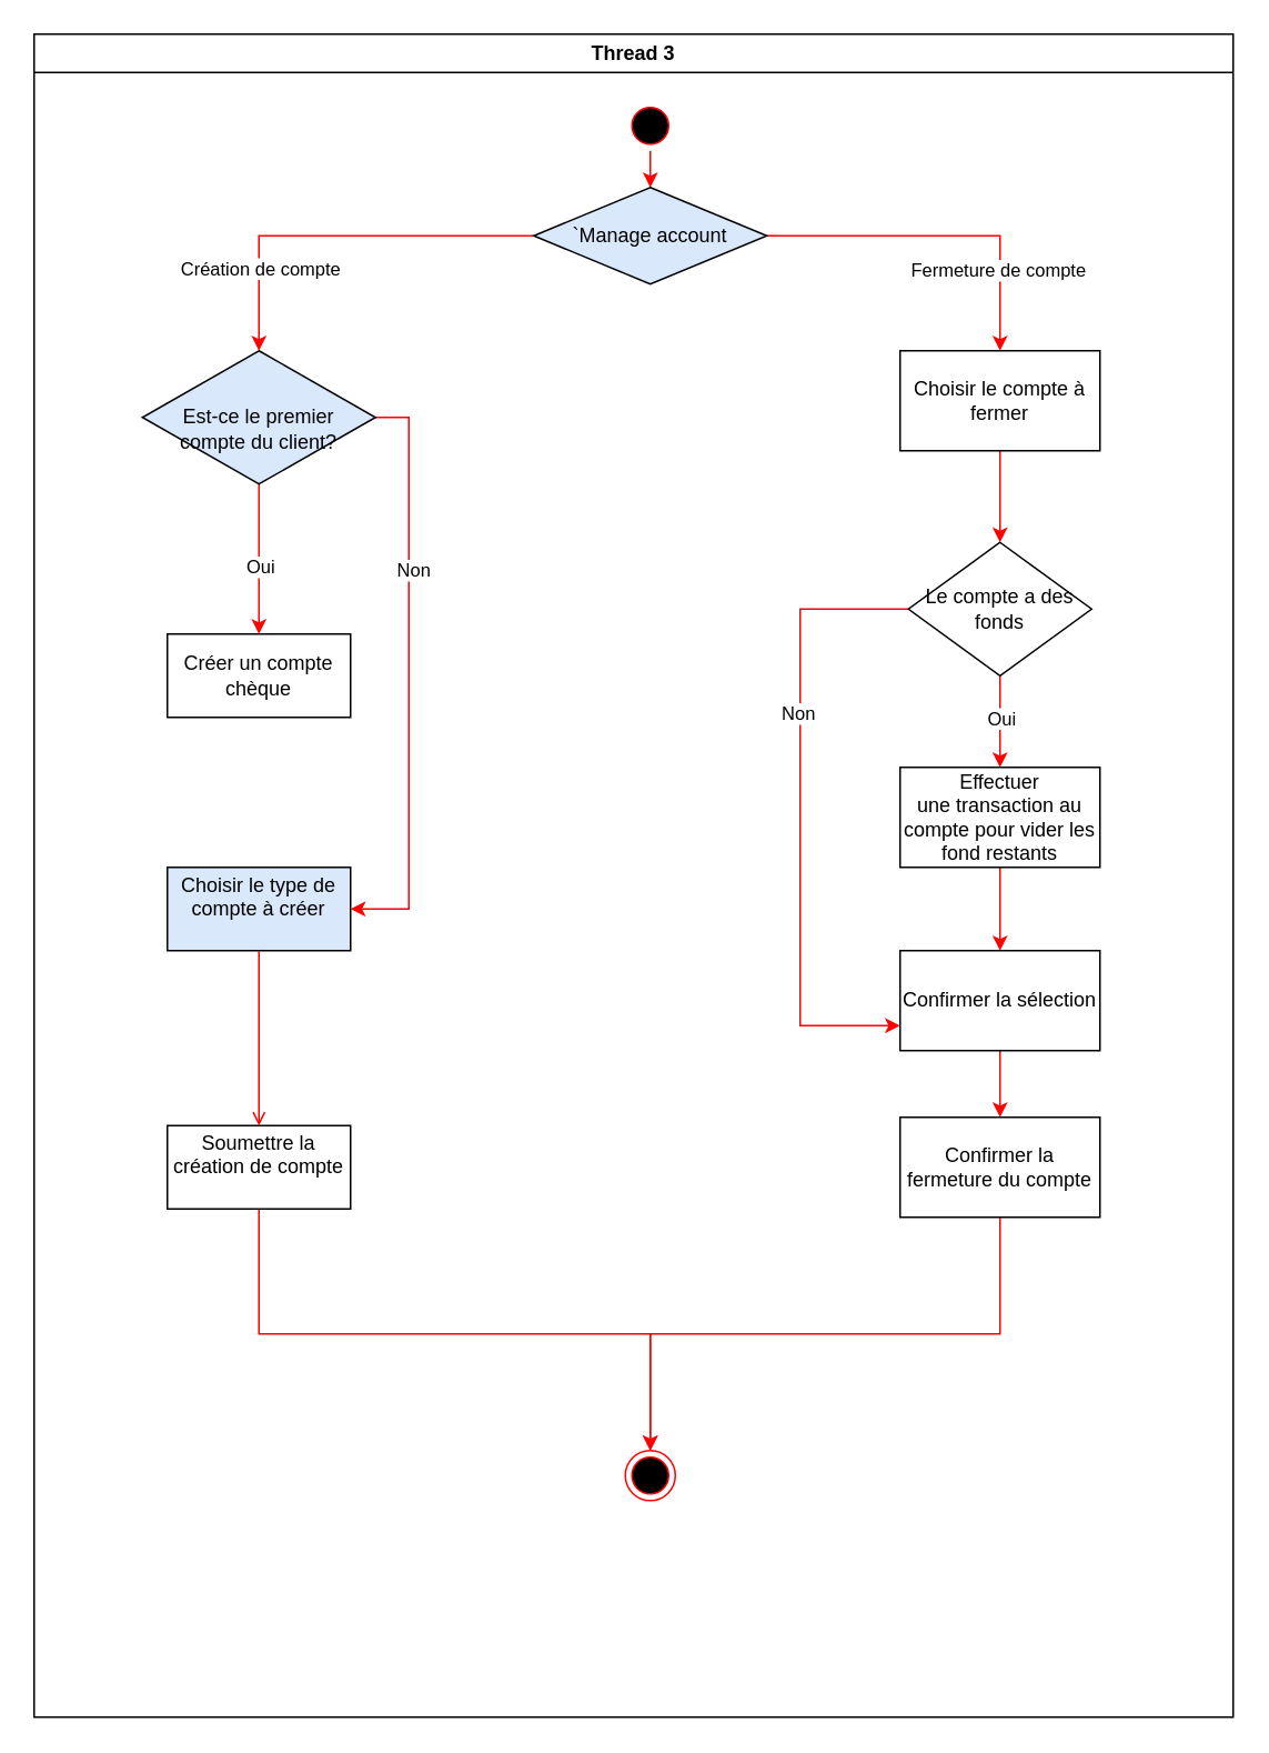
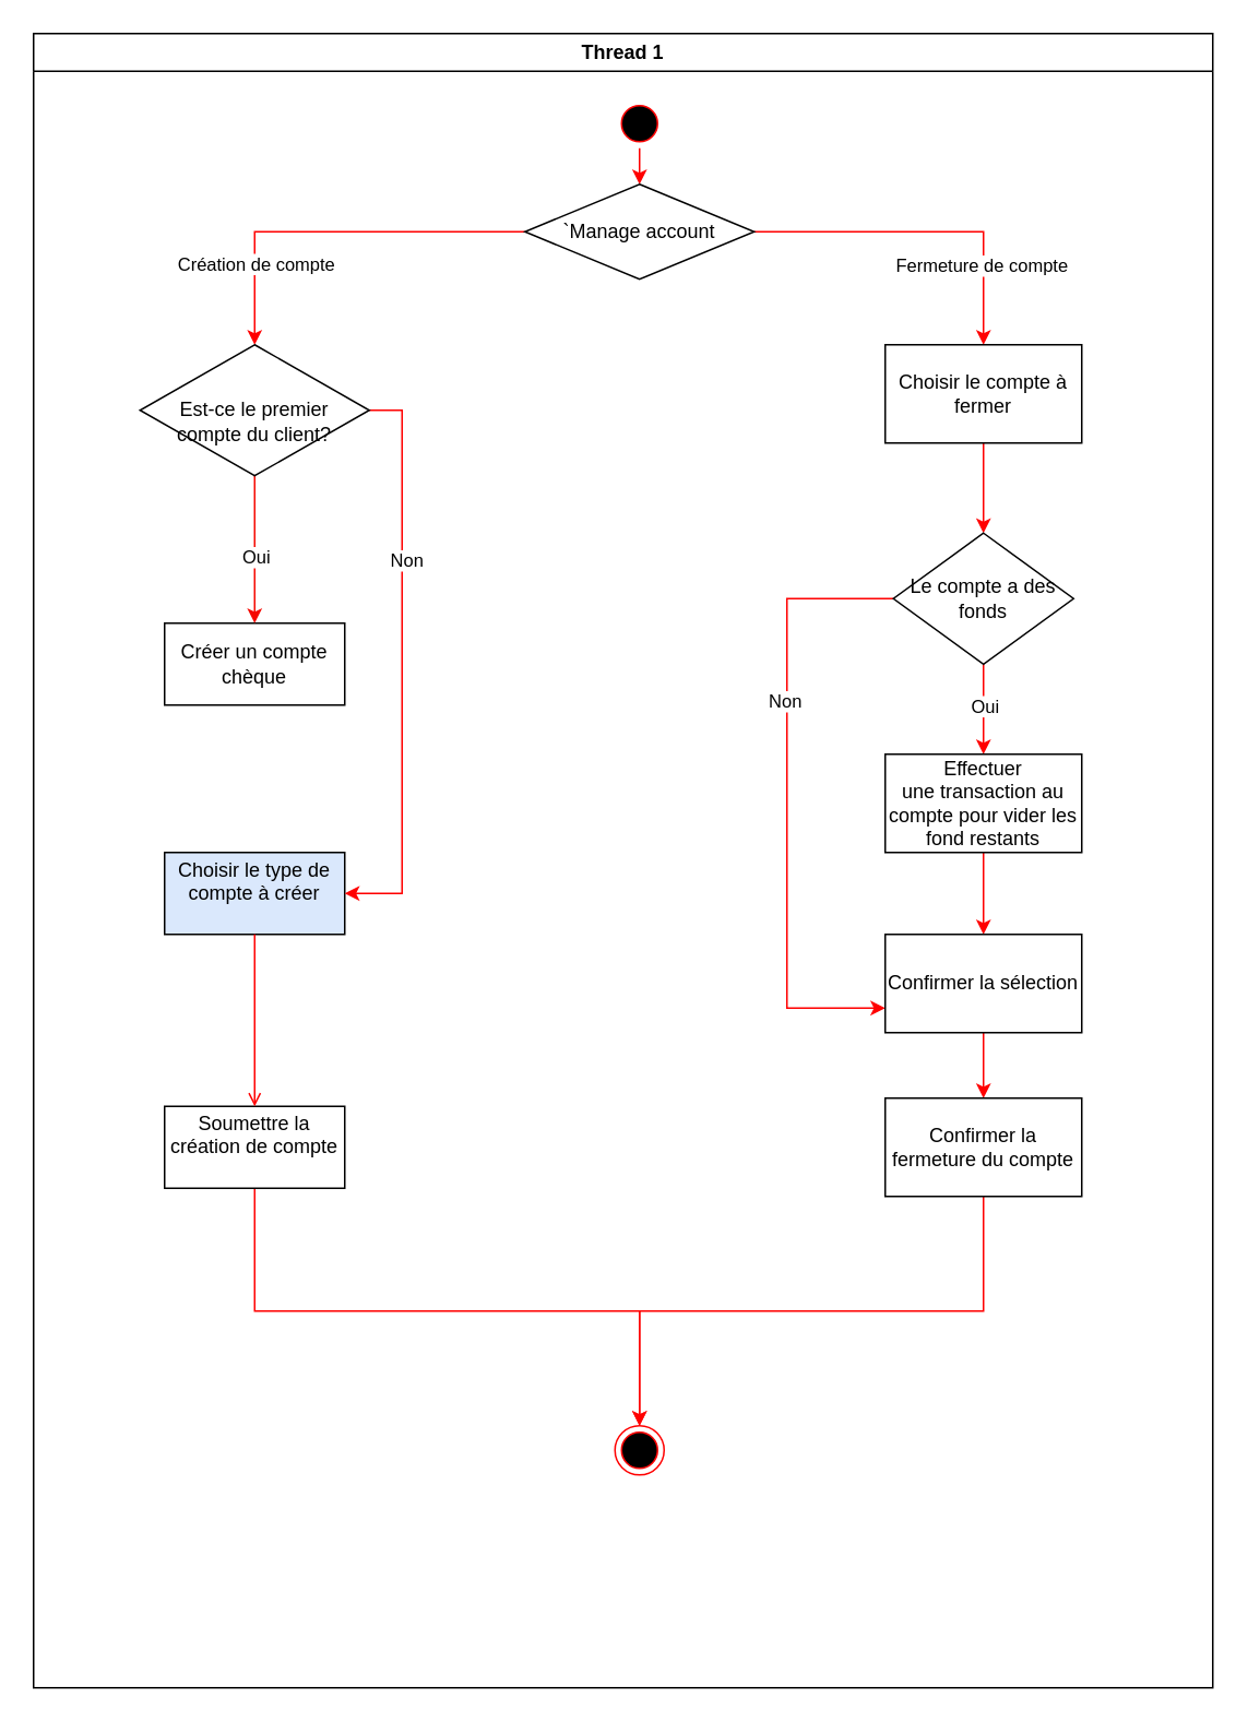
  <mxCell id="0" />
  <mxCell id="1" parent="0" />
- <mxCell id="2" value="Thread 3" style="swimlane;whiteSpace=wrap" parent="1" vertex="1"><mxGeometry x="20" y="20" width="720" height="1010" as="geometry" /></mxCell>
+ <mxCell id="2" value="Thread 1" style="swimlane;whiteSpace=wrap" parent="1" vertex="1"><mxGeometry x="20" y="20" width="720" height="1010" as="geometry" /></mxCell>
  <mxCell id="3" style="edgeStyle=orthogonalEdgeStyle;rounded=0;orthogonalLoop=1;jettySize=auto;html=1;exitX=0.5;exitY=1;exitDx=0;exitDy=0;entryX=0.5;entryY=0;entryDx=0;entryDy=0;strokeColor=#FF0000;" parent="2" source="4" target="15" edge="1"><mxGeometry relative="1" as="geometry" /></mxCell>
  <mxCell id="4" value="" style="ellipse;shape=startState;fillColor=#000000;strokeColor=#ff0000;" parent="2" vertex="1"><mxGeometry x="355" y="40" width="30" height="30" as="geometry" /></mxCell>
  <mxCell id="5" value="Créer un compte chèque" style="whiteSpace=wrap;" parent="2" vertex="1"><mxGeometry x="80" y="360" width="110" height="50" as="geometry" /></mxCell>
  <mxCell id="6" value="Choisir le type de compte à créer&#10;" style="whiteSpace=wrap;fillColor=#dae8fc;" parent="2" vertex="1"><mxGeometry x="80" y="500" width="110" height="50" as="geometry" /></mxCell>
  <mxCell id="7" style="edgeStyle=orthogonalEdgeStyle;rounded=0;orthogonalLoop=1;jettySize=auto;html=1;exitX=0.5;exitY=1;exitDx=0;exitDy=0;entryX=0.5;entryY=0;entryDx=0;entryDy=0;strokeColor=#FF0000;" edge="1" parent="2" source="8" target="10"><mxGeometry relative="1" as="geometry"><Array as="points"><mxPoint x="135" y="780" /><mxPoint x="370" y="780" /></Array></mxGeometry></mxCell>
  <mxCell id="8" value="Soumettre la création de compte&#10;" style="whiteSpace=wrap;" parent="2" vertex="1"><mxGeometry x="80" y="655" width="110" height="50" as="geometry" /></mxCell>
  <mxCell id="9" value="" style="endArrow=open;strokeColor=#FF0000;endFill=1;rounded=0" parent="2" source="6" target="8" edge="1"><mxGeometry relative="1" as="geometry" /></mxCell>
  <mxCell id="10" value="" style="ellipse;shape=endState;fillColor=#000000;strokeColor=#ff0000" parent="2" vertex="1"><mxGeometry x="355" y="850" width="30" height="30" as="geometry" /></mxCell>
  <mxCell id="11" style="edgeStyle=orthogonalEdgeStyle;rounded=0;orthogonalLoop=1;jettySize=auto;html=1;exitX=0;exitY=0.5;exitDx=0;exitDy=0;strokeColor=#FF0000;entryX=0.5;entryY=0;entryDx=0;entryDy=0;" parent="2" source="15" target="20" edge="1"><mxGeometry relative="1" as="geometry" /></mxCell>
  <mxCell id="12" value="Création de co&lt;span style=&quot;background-color: light-dark(#ffffff, var(--ge-dark-color, #121212)); color: light-dark(rgb(0, 0, 0), rgb(255, 255, 255));&quot;&gt;mpte&lt;/span&gt;" style="edgeLabel;html=1;align=center;verticalAlign=middle;resizable=0;points=[];" vertex="1" connectable="0" parent="11"><mxGeometry x="0.539" y="1" relative="1" as="geometry"><mxPoint x="-1" y="4" as="offset" /></mxGeometry></mxCell>
  <mxCell id="13" style="edgeStyle=orthogonalEdgeStyle;rounded=0;orthogonalLoop=1;jettySize=auto;html=1;exitX=1;exitY=0.5;exitDx=0;exitDy=0;strokeColor=#FF0000;" edge="1" parent="2" source="15" target="22"><mxGeometry relative="1" as="geometry" /></mxCell>
  <mxCell id="14" value="Fermeture de compte" style="edgeLabel;html=1;align=center;verticalAlign=middle;resizable=0;points=[];" vertex="1" connectable="0" parent="13"><mxGeometry x="0.531" y="-2" relative="1" as="geometry"><mxPoint as="offset" /></mxGeometry></mxCell>
- <mxCell id="15" value="`Manage account" style="rhombus;whiteSpace=wrap;html=1;fillColor=#dae8fc;" parent="2" vertex="1"><mxGeometry x="300" y="92" width="140" height="58" as="geometry" /></mxCell>
+ <mxCell id="15" value="`Manage account" style="rhombus;whiteSpace=wrap;html=1;" parent="2" vertex="1"><mxGeometry x="300" y="92" width="140" height="58" as="geometry" /></mxCell>
  <mxCell id="16" style="edgeStyle=orthogonalEdgeStyle;rounded=0;orthogonalLoop=1;jettySize=auto;html=1;exitX=0.5;exitY=1;exitDx=0;exitDy=0;entryX=0.5;entryY=0;entryDx=0;entryDy=0;fillColor=#f8cecc;strokeColor=light-dark(#f50800, #d7817e);gradientColor=#ea6b66;" edge="1" parent="2" source="20" target="5"><mxGeometry relative="1" as="geometry" /></mxCell>
  <mxCell id="17" value="Oui" style="edgeLabel;html=1;align=center;verticalAlign=middle;resizable=0;points=[];" vertex="1" connectable="0" parent="16"><mxGeometry x="0.08" relative="1" as="geometry"><mxPoint as="offset" /></mxGeometry></mxCell>
  <mxCell id="18" style="edgeStyle=orthogonalEdgeStyle;rounded=0;orthogonalLoop=1;jettySize=auto;html=1;exitX=1;exitY=0.5;exitDx=0;exitDy=0;entryX=1;entryY=0.5;entryDx=0;entryDy=0;fontColor=#FF0000;strokeColor=#FF0000;" edge="1" parent="2" source="20" target="6"><mxGeometry relative="1" as="geometry" /></mxCell>
  <mxCell id="19" value="Non" style="edgeLabel;html=1;align=center;verticalAlign=middle;resizable=0;points=[];" vertex="1" connectable="0" parent="18"><mxGeometry x="-0.522" y="2" relative="1" as="geometry"><mxPoint y="27" as="offset" /></mxGeometry></mxCell>
- <mxCell id="20" value="&lt;br&gt;Est-ce le premier compte du client?" style="rhombus;whiteSpace=wrap;html=1;spacing=7;fillColor=#dae8fc;" vertex="1" parent="2"><mxGeometry x="65" y="190" width="140" height="80" as="geometry" /></mxCell>
+ <mxCell id="20" value="&lt;br&gt;Est-ce le premier compte du client?" style="rhombus;whiteSpace=wrap;html=1;spacing=7;" vertex="1" parent="2"><mxGeometry x="65" y="190" width="140" height="80" as="geometry" /></mxCell>
  <mxCell id="21" style="edgeStyle=orthogonalEdgeStyle;rounded=0;orthogonalLoop=1;jettySize=auto;html=1;exitX=0.5;exitY=1;exitDx=0;exitDy=0;entryX=0.5;entryY=0;entryDx=0;entryDy=0;strokeColor=#FF0000;" edge="1" parent="2" source="22" target="28"><mxGeometry relative="1" as="geometry"><mxPoint x="580" y="310" as="targetPoint" /></mxGeometry></mxCell>
  <mxCell id="22" value="Choisir le compte à fermer" style="rounded=0;whiteSpace=wrap;html=1;" vertex="1" parent="2"><mxGeometry x="520" y="190" width="120" height="60" as="geometry" /></mxCell>
  <mxCell id="23" value="" style="edgeStyle=orthogonalEdgeStyle;rounded=0;orthogonalLoop=1;jettySize=auto;html=1;strokeColor=#FF0000;" edge="1" parent="2" source="28" target="30"><mxGeometry relative="1" as="geometry" /></mxCell>
  <mxCell id="24" value="Oui" style="edgeLabel;html=1;align=center;verticalAlign=middle;resizable=0;points=[];" vertex="1" connectable="0" parent="23"><mxGeometry x="-0.527" relative="1" as="geometry"><mxPoint y="12" as="offset" /></mxGeometry></mxCell>
  <mxCell id="25" value="&lt;div&gt;&lt;br&gt;&lt;/div&gt;&lt;div&gt;&lt;br&gt;&lt;/div&gt;" style="edgeLabel;html=1;align=center;verticalAlign=middle;resizable=0;points=[];" vertex="1" connectable="0" parent="23"><mxGeometry x="-0.455" y="6" relative="1" as="geometry"><mxPoint as="offset" /></mxGeometry></mxCell>
  <mxCell id="26" style="edgeStyle=orthogonalEdgeStyle;rounded=0;orthogonalLoop=1;jettySize=auto;html=1;exitX=0;exitY=0.5;exitDx=0;exitDy=0;entryX=0;entryY=0.75;entryDx=0;entryDy=0;strokeColor=#FF0000;" edge="1" parent="2" source="28" target="32"><mxGeometry relative="1" as="geometry"><Array as="points"><mxPoint x="460" y="345" /><mxPoint x="460" y="595" /></Array></mxGeometry></mxCell>
  <mxCell id="27" value="Non" style="edgeLabel;html=1;align=center;verticalAlign=middle;resizable=0;points=[];" vertex="1" connectable="0" parent="26"><mxGeometry x="-0.323" y="-2" relative="1" as="geometry"><mxPoint as="offset" /></mxGeometry></mxCell>
  <mxCell id="28" value="Le compte a des fonds" style="rhombus;whiteSpace=wrap;html=1;" vertex="1" parent="2"><mxGeometry x="525" y="305" width="110" height="80" as="geometry" /></mxCell>
  <mxCell id="29" value="" style="edgeStyle=orthogonalEdgeStyle;rounded=0;orthogonalLoop=1;jettySize=auto;html=1;strokeColor=#FF0000;" edge="1" parent="2" source="30" target="32"><mxGeometry relative="1" as="geometry" /></mxCell>
  <mxCell id="30" value="Effectuer&lt;div&gt;une transaction au compte pour vider les fond restants&lt;/div&gt;" style="whiteSpace=wrap;html=1;" vertex="1" parent="2"><mxGeometry x="520" y="440" width="120" height="60" as="geometry" /></mxCell>
  <mxCell id="31" value="" style="edgeStyle=orthogonalEdgeStyle;rounded=0;orthogonalLoop=1;jettySize=auto;html=1;strokeColor=#FF0000;" edge="1" parent="2" source="32" target="34"><mxGeometry relative="1" as="geometry" /></mxCell>
  <mxCell id="32" value="Confirmer la sélection" style="whiteSpace=wrap;html=1;" vertex="1" parent="2"><mxGeometry x="520" y="550" width="120" height="60" as="geometry" /></mxCell>
  <mxCell id="33" style="edgeStyle=orthogonalEdgeStyle;rounded=0;orthogonalLoop=1;jettySize=auto;html=1;exitX=0.5;exitY=1;exitDx=0;exitDy=0;entryX=0.5;entryY=0;entryDx=0;entryDy=0;strokeColor=#FF0000;" edge="1" parent="2" source="34" target="10"><mxGeometry relative="1" as="geometry" /></mxCell>
  <mxCell id="34" value="Confirmer la fermeture du compte" style="whiteSpace=wrap;html=1;" vertex="1" parent="2"><mxGeometry x="520" y="650" width="120" height="60" as="geometry" /></mxCell>
